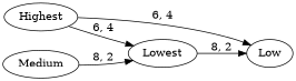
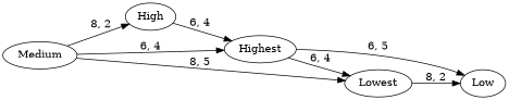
  digraph {
    rankdir=LR
    edge [weight=6]
    Highest
    Low
    Lowest
+   High
    Medium
-   Highest -> Low [label="6, 4"]
+   Highest -> Low [label="6, 5"]
    Highest -> Lowest [label="6, 4"]
    Lowest -> Low [label="8, 2" weight=8]
-   Medium -> Lowest [label="8, 2" weight=8]
+   High -> Highest [label="6, 4"]
+   Medium -> Highest [label="6, 4"]
+   Medium -> Lowest [label="8, 5" weight=8]
+   Medium -> High [label="8, 2" weight=8]
  }
